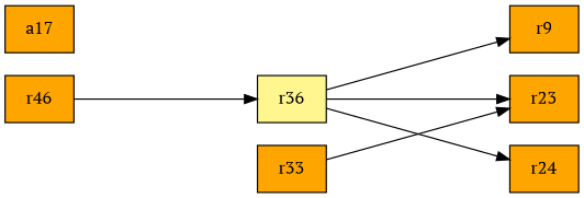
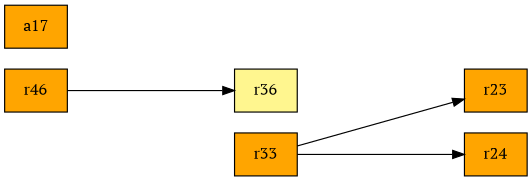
  digraph {
    fontname="PT Serif"
    rankdir=LR
    ranksep=2.0
    node [fillcolor=orange fontname="PT Serif" shape=record style=filled]
    edge [fontname="PT Serif"]
    n1 [label="{r24}"]
-   n2 [label="{r9}"]
    n3 [label="{a17}"]
    n4 [fillcolor=khaki1 label="{r36}"]
    n5 [label="{r23}"]
    n6 [label="{r33}"]
    n7 [label="{r46}"]
-   n4 -> n2
-   n4 -> n5
-   n4 -> n1
+   n6 -> n1
    n6 -> n5
    n7 -> n4
  }
